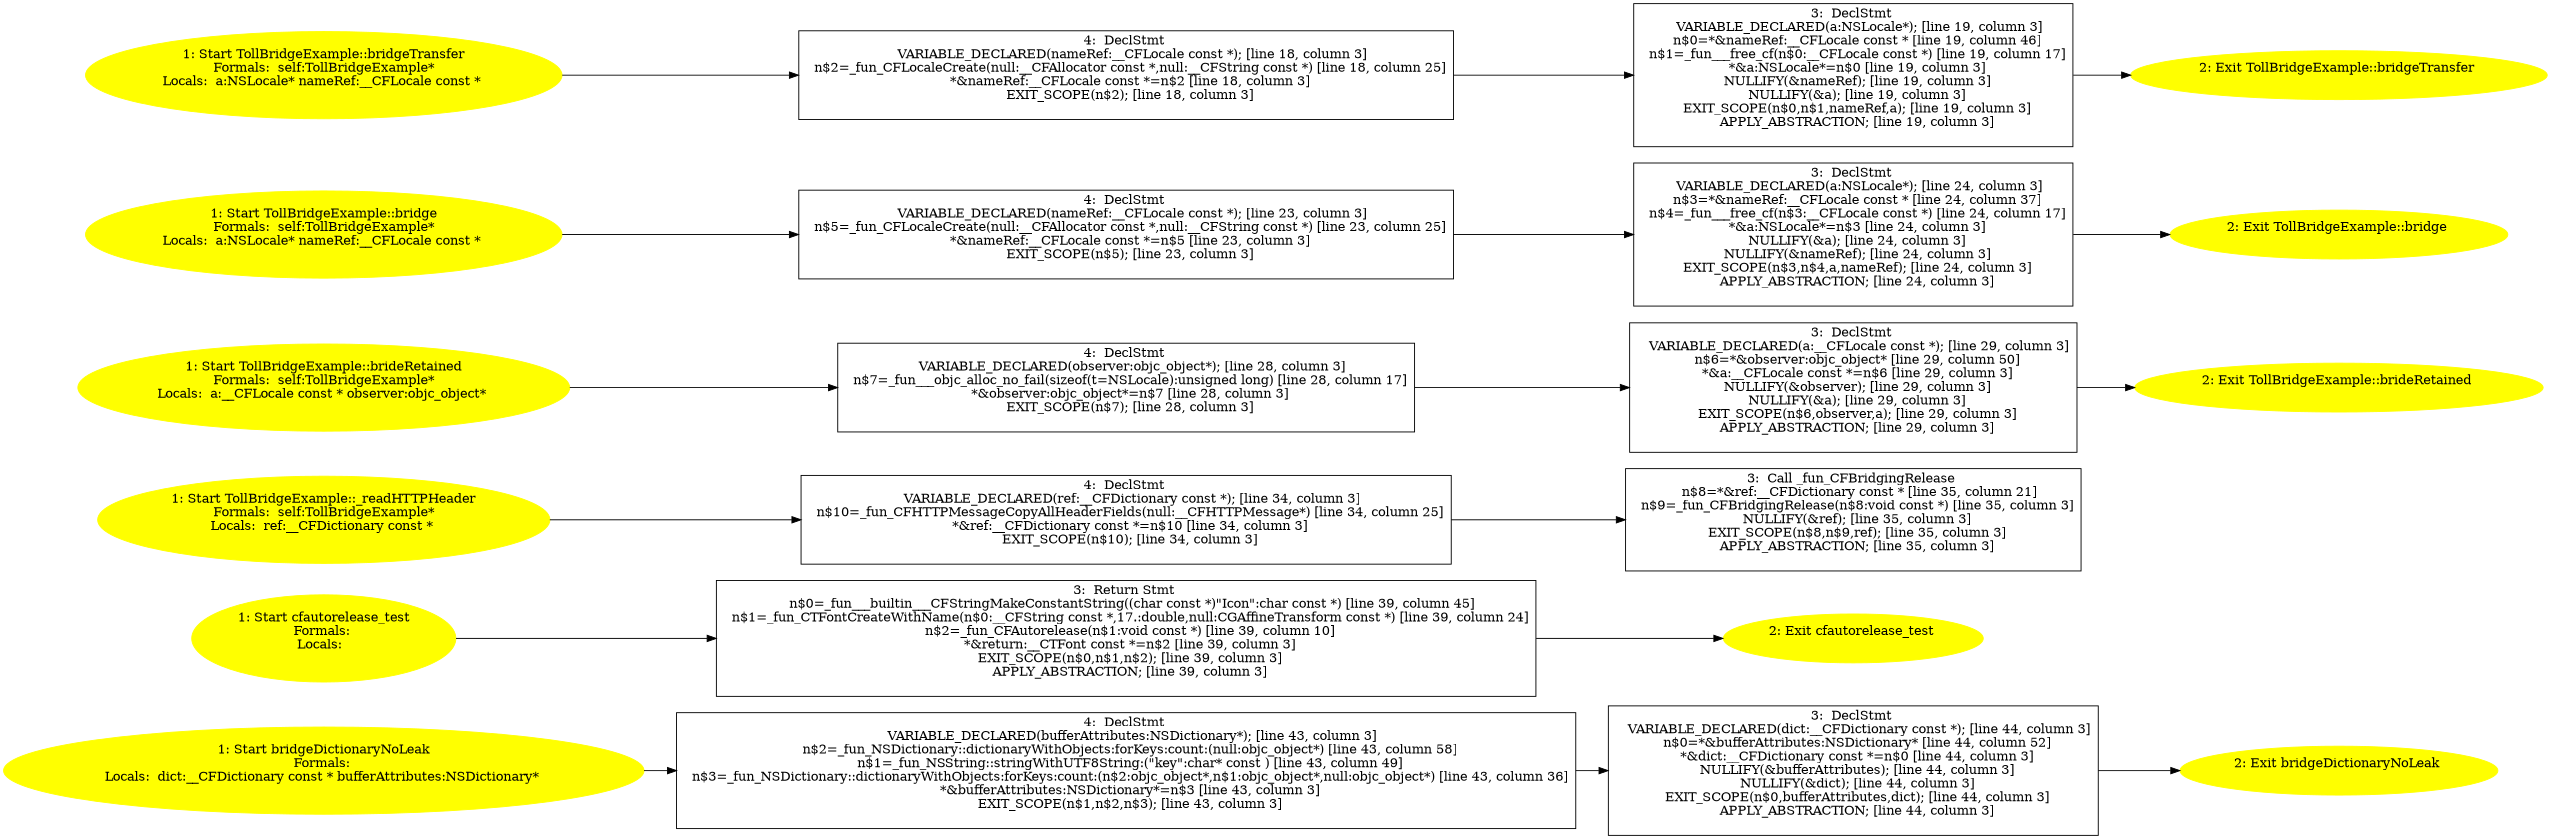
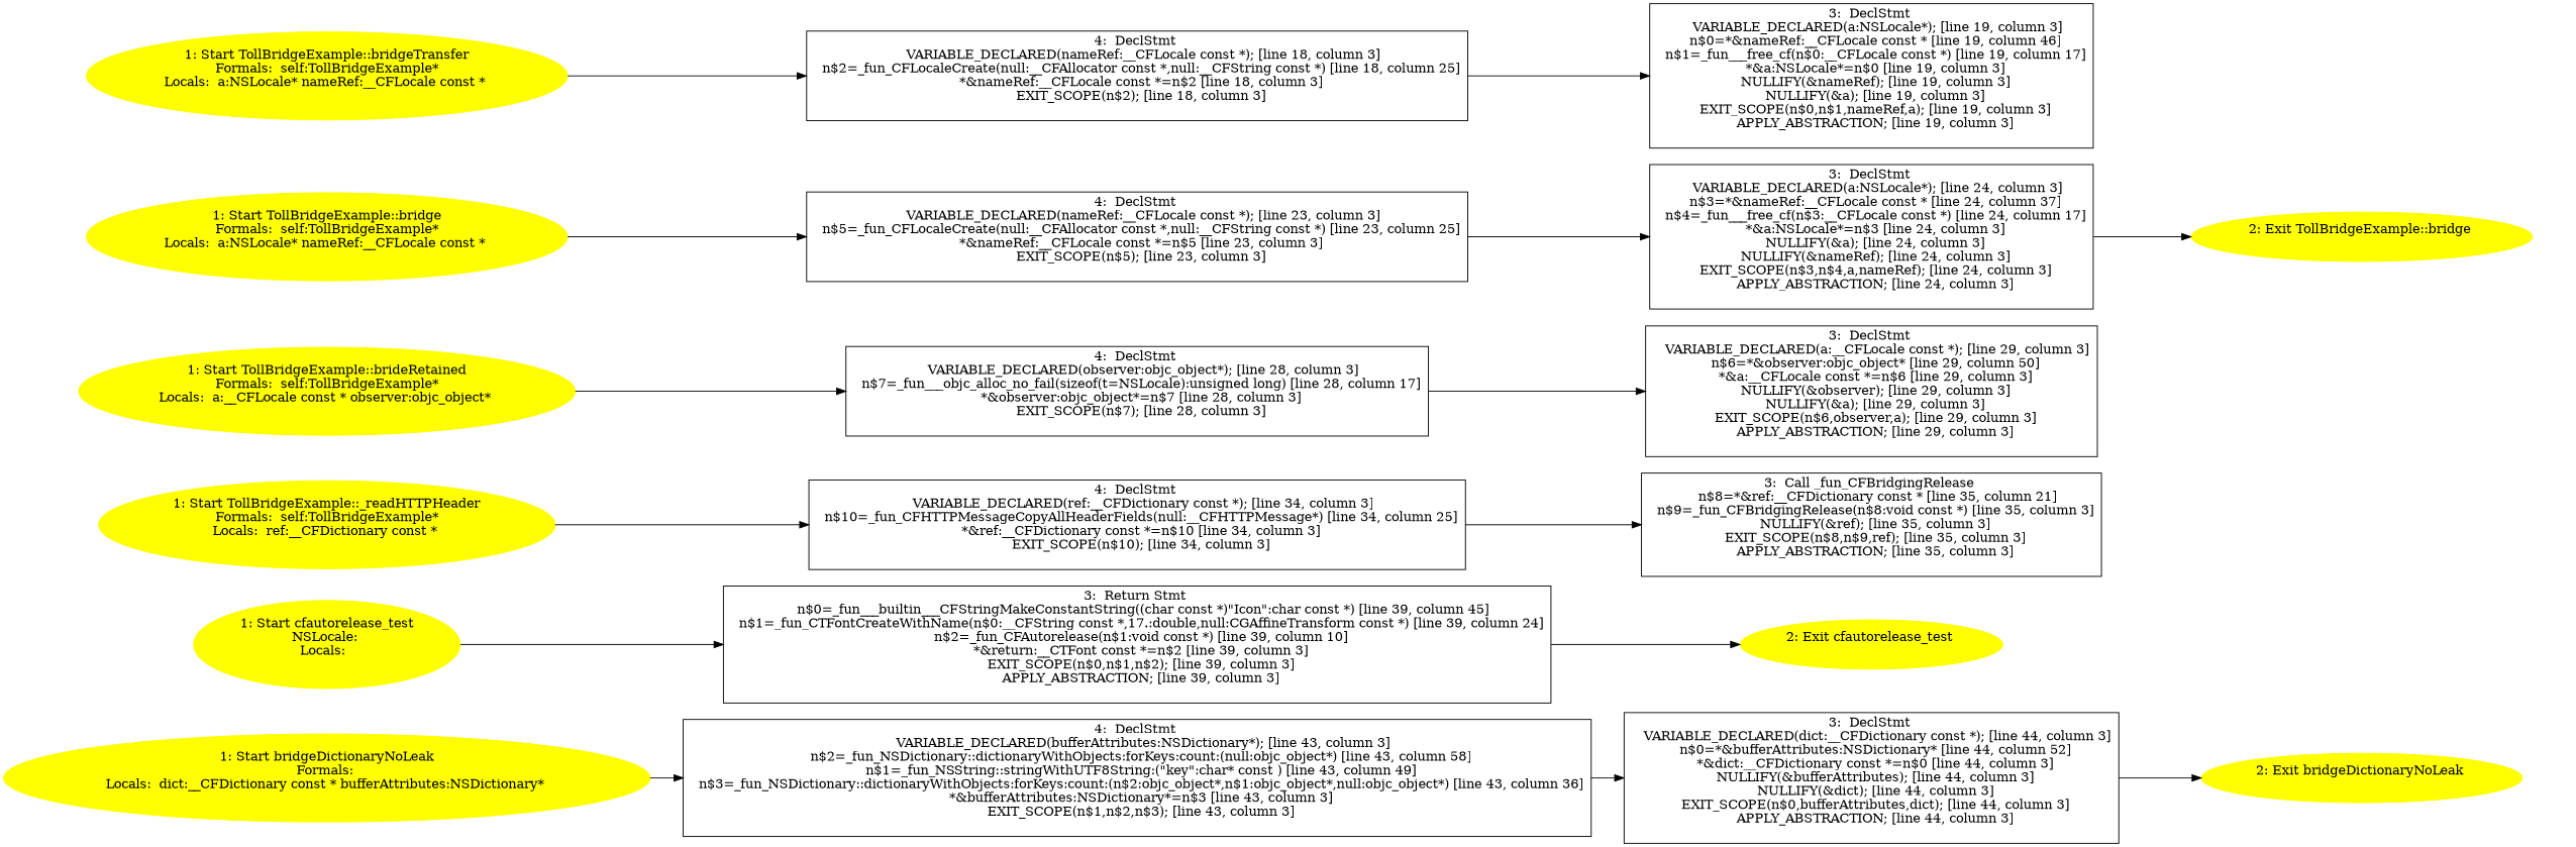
  digraph {
    rankdir=LR
    n1 [color=yellow label="1: Start bridgeDictionaryNoLeak\nFormals: \nLocals:  dict:__CFDictionary const * bufferAttributes:NSDictionary* \n  " style=filled]
    n2 [label="4:  DeclStmt \n   VARIABLE_DECLARED(bufferAttributes:NSDictionary*); [line 43, column 3]\n  n$2=_fun_NSDictionary::dictionaryWithObjects:forKeys:count:(null:objc_object*) [line 43, column 58]\n  n$1=_fun_NSString::stringWithUTF8String:(\"key\":char* const ) [line 43, column 49]\n  n$3=_fun_NSDictionary::dictionaryWithObjects:forKeys:count:(n$2:objc_object*,n$1:objc_object*,null:objc_object*) [line 43, column 36]\n  *&bufferAttributes:NSDictionary*=n$3 [line 43, column 3]\n  EXIT_SCOPE(n$1,n$2,n$3); [line 43, column 3]\n " shape=box]
    n3 [label="3:  DeclStmt \n   VARIABLE_DECLARED(dict:__CFDictionary const *); [line 44, column 3]\n  n$0=*&bufferAttributes:NSDictionary* [line 44, column 52]\n  *&dict:__CFDictionary const *=n$0 [line 44, column 3]\n  NULLIFY(&bufferAttributes); [line 44, column 3]\n  NULLIFY(&dict); [line 44, column 3]\n  EXIT_SCOPE(n$0,bufferAttributes,dict); [line 44, column 3]\n  APPLY_ABSTRACTION; [line 44, column 3]\n " shape=box]
    n4 [color=yellow label="2: Exit bridgeDictionaryNoLeak \n  " style=filled]
-   n5 [color=yellow label="1: Start cfautorelease_test\nFormals: \nLocals:  \n  " style=filled]
+   n5 [color=yellow label="1: Start cfautorelease_test\nNSLocale: \nLocals:  \n  " style=filled]
    n6 [label="3:  Return Stmt \n   n$0=_fun___builtin___CFStringMakeConstantString((char const *)\"Icon\":char const *) [line 39, column 45]\n  n$1=_fun_CTFontCreateWithName(n$0:__CFString const *,17.:double,null:CGAffineTransform const *) [line 39, column 24]\n  n$2=_fun_CFAutorelease(n$1:void const *) [line 39, column 10]\n  *&return:__CTFont const *=n$2 [line 39, column 3]\n  EXIT_SCOPE(n$0,n$1,n$2); [line 39, column 3]\n  APPLY_ABSTRACTION; [line 39, column 3]\n " shape=box]
    n7 [color=yellow label="2: Exit cfautorelease_test \n  " style=filled]
    n8 [color=yellow label="1: Start TollBridgeExample::_readHTTPHeader\nFormals:  self:TollBridgeExample*\nLocals:  ref:__CFDictionary const * \n  " style=filled]
    n9 [label="4:  DeclStmt \n   VARIABLE_DECLARED(ref:__CFDictionary const *); [line 34, column 3]\n  n$10=_fun_CFHTTPMessageCopyAllHeaderFields(null:__CFHTTPMessage*) [line 34, column 25]\n  *&ref:__CFDictionary const *=n$10 [line 34, column 3]\n  EXIT_SCOPE(n$10); [line 34, column 3]\n " shape=box]
    n10 [label="3:  Call _fun_CFBridgingRelease \n   n$8=*&ref:__CFDictionary const * [line 35, column 21]\n  n$9=_fun_CFBridgingRelease(n$8:void const *) [line 35, column 3]\n  NULLIFY(&ref); [line 35, column 3]\n  EXIT_SCOPE(n$8,n$9,ref); [line 35, column 3]\n  APPLY_ABSTRACTION; [line 35, column 3]\n " shape=box]
    n11 [color=yellow label="1: Start TollBridgeExample::brideRetained\nFormals:  self:TollBridgeExample*\nLocals:  a:__CFLocale const * observer:objc_object* \n  " style=filled]
    n12 [label="4:  DeclStmt \n   VARIABLE_DECLARED(observer:objc_object*); [line 28, column 3]\n  n$7=_fun___objc_alloc_no_fail(sizeof(t=NSLocale):unsigned long) [line 28, column 17]\n  *&observer:objc_object*=n$7 [line 28, column 3]\n  EXIT_SCOPE(n$7); [line 28, column 3]\n " shape=box]
    n13 [label="3:  DeclStmt \n   VARIABLE_DECLARED(a:__CFLocale const *); [line 29, column 3]\n  n$6=*&observer:objc_object* [line 29, column 50]\n  *&a:__CFLocale const *=n$6 [line 29, column 3]\n  NULLIFY(&observer); [line 29, column 3]\n  NULLIFY(&a); [line 29, column 3]\n  EXIT_SCOPE(n$6,observer,a); [line 29, column 3]\n  APPLY_ABSTRACTION; [line 29, column 3]\n " shape=box]
-   n14 [color=yellow label="2: Exit TollBridgeExample::brideRetained \n  " style=filled]
    n15 [color=yellow label="1: Start TollBridgeExample::bridge\nFormals:  self:TollBridgeExample*\nLocals:  a:NSLocale* nameRef:__CFLocale const * \n  " style=filled]
    n16 [label="4:  DeclStmt \n   VARIABLE_DECLARED(nameRef:__CFLocale const *); [line 23, column 3]\n  n$5=_fun_CFLocaleCreate(null:__CFAllocator const *,null:__CFString const *) [line 23, column 25]\n  *&nameRef:__CFLocale const *=n$5 [line 23, column 3]\n  EXIT_SCOPE(n$5); [line 23, column 3]\n " shape=box]
    n17 [label="3:  DeclStmt \n   VARIABLE_DECLARED(a:NSLocale*); [line 24, column 3]\n  n$3=*&nameRef:__CFLocale const * [line 24, column 37]\n  n$4=_fun___free_cf(n$3:__CFLocale const *) [line 24, column 17]\n  *&a:NSLocale*=n$3 [line 24, column 3]\n  NULLIFY(&a); [line 24, column 3]\n  NULLIFY(&nameRef); [line 24, column 3]\n  EXIT_SCOPE(n$3,n$4,a,nameRef); [line 24, column 3]\n  APPLY_ABSTRACTION; [line 24, column 3]\n " shape=box]
    n18 [color=yellow label="2: Exit TollBridgeExample::bridge \n  " style=filled]
    n19 [color=yellow label="1: Start TollBridgeExample::bridgeTransfer\nFormals:  self:TollBridgeExample*\nLocals:  a:NSLocale* nameRef:__CFLocale const * \n  " style=filled]
    n20 [label="4:  DeclStmt \n   VARIABLE_DECLARED(nameRef:__CFLocale const *); [line 18, column 3]\n  n$2=_fun_CFLocaleCreate(null:__CFAllocator const *,null:__CFString const *) [line 18, column 25]\n  *&nameRef:__CFLocale const *=n$2 [line 18, column 3]\n  EXIT_SCOPE(n$2); [line 18, column 3]\n " shape=box]
    n21 [label="3:  DeclStmt \n   VARIABLE_DECLARED(a:NSLocale*); [line 19, column 3]\n  n$0=*&nameRef:__CFLocale const * [line 19, column 46]\n  n$1=_fun___free_cf(n$0:__CFLocale const *) [line 19, column 17]\n  *&a:NSLocale*=n$0 [line 19, column 3]\n  NULLIFY(&nameRef); [line 19, column 3]\n  NULLIFY(&a); [line 19, column 3]\n  EXIT_SCOPE(n$0,n$1,nameRef,a); [line 19, column 3]\n  APPLY_ABSTRACTION; [line 19, column 3]\n " shape=box]
-   n22 [color=yellow label="2: Exit TollBridgeExample::bridgeTransfer \n  " style=filled]
    n1 -> n2
    n2 -> n3
    n3 -> n4
    n5 -> n6
    n6 -> n7
    n8 -> n9
    n9 -> n10
    n11 -> n12
    n12 -> n13
-   n13 -> n14
    n15 -> n16
    n16 -> n17
    n17 -> n18
    n19 -> n20
    n20 -> n21
-   n21 -> n22
  }
